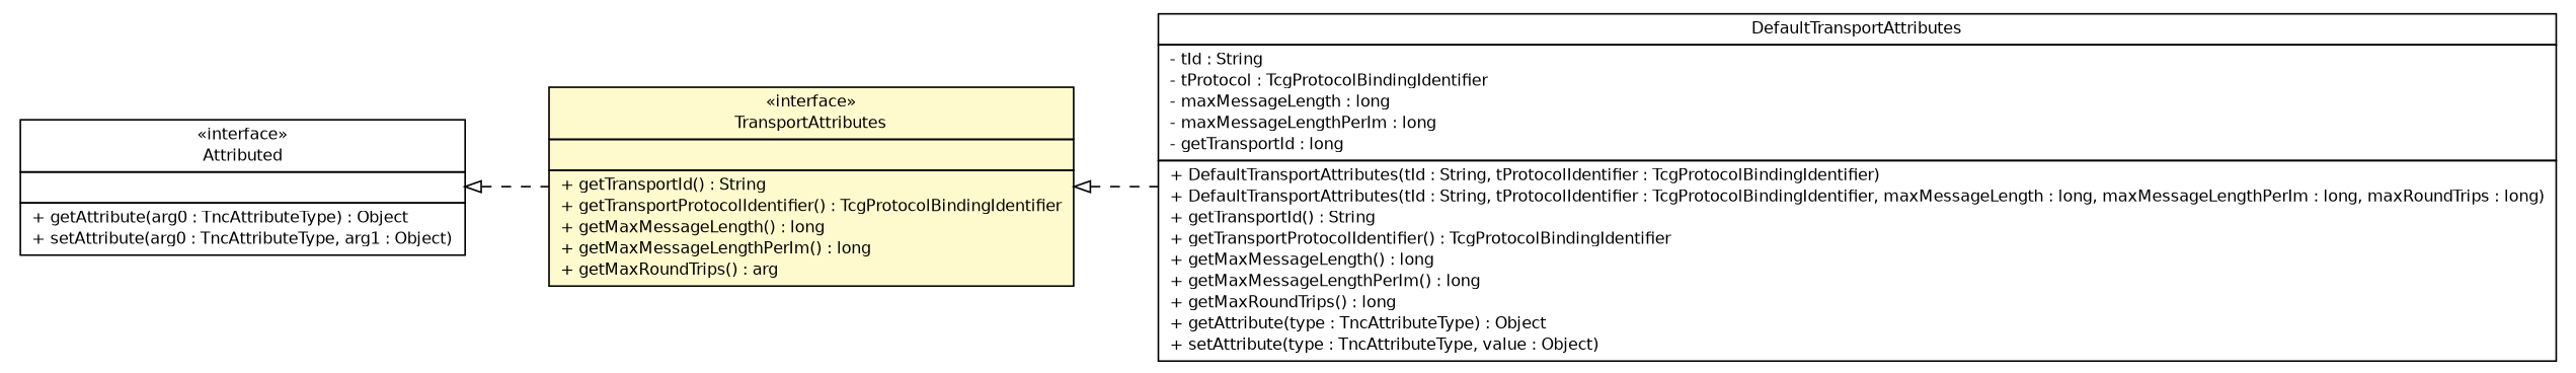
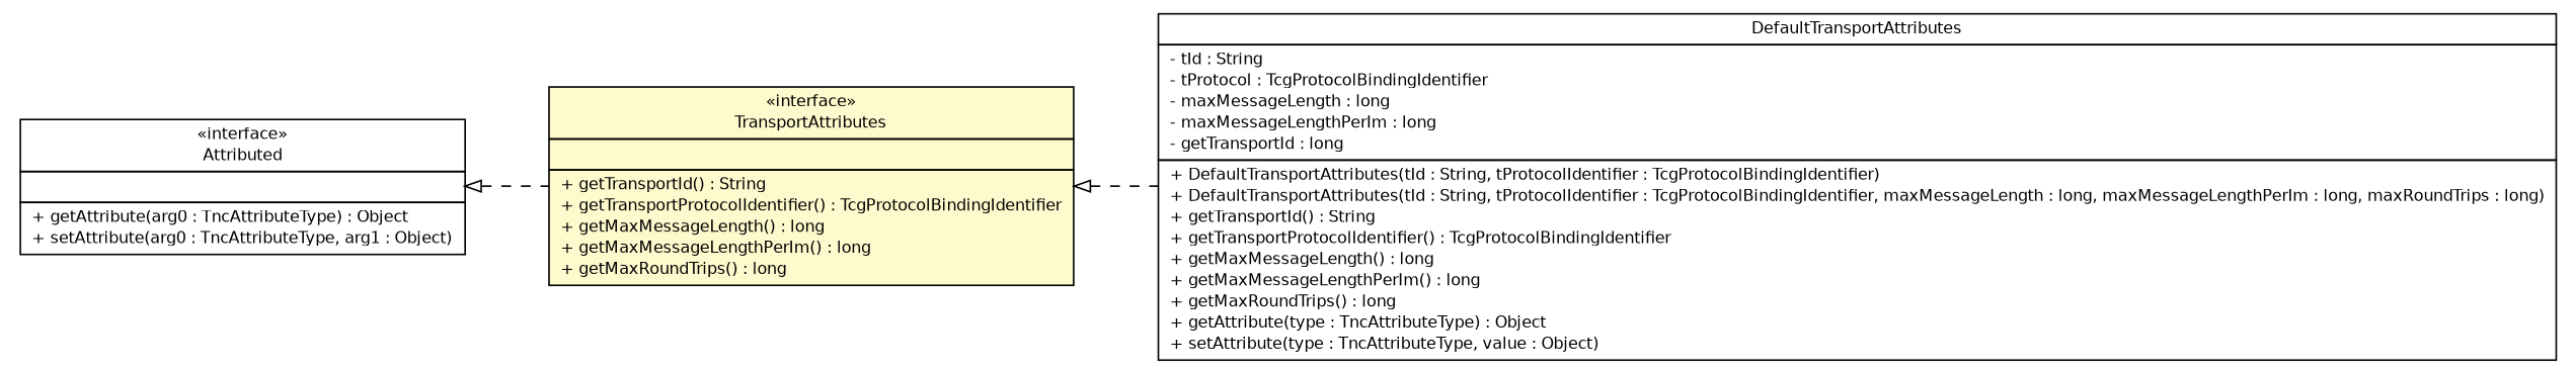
  digraph {
    nodesep=0.25
    rankdir=LR
    ranksep=0.5
    node [fontcolor=black fontname=Helvetica fontsize=10.0 shape=plaintext]
    edge [arrowtail=empty dir=back fontname=Helvetica fontsize=10 headport=p labelfontname=Helvetica labelfontsize=10 style=dashed tailport=p]
    n1 [label=<<table title="de.hsbremen.tc.tnc.transport.DefaultTransportAttributes" border="0" cellborder="1" cellspacing="0" cellpadding="2" port="p" href="./DefaultTransportAttributes.html"> 		<tr><td><table border="0" cellspacing="0" cellpadding="1"> <tr><td align="center" balign="center"> DefaultTransportAttributes </td></tr> 		</table></td></tr> 		<tr><td><table border="0" cellspacing="0" cellpadding="1"> <tr><td align="left" balign="left"> - tId : String </td></tr> <tr><td align="left" balign="left"> - tProtocol : TcgProtocolBindingIdentifier </td></tr> <tr><td align="left" balign="left"> - maxMessageLength : long </td></tr> <tr><td align="left" balign="left"> - maxMessageLengthPerIm : long </td></tr> <tr><td align="left" balign="left"> - getTransportId : long </td></tr> 		</table></td></tr> 		<tr><td><table border="0" cellspacing="0" cellpadding="1"> <tr><td align="left" balign="left"> + DefaultTransportAttributes(tId : String, tProtocolIdentifier : TcgProtocolBindingIdentifier) </td></tr> <tr><td align="left" balign="left"> + DefaultTransportAttributes(tId : String, tProtocolIdentifier : TcgProtocolBindingIdentifier, maxMessageLength : long, maxMessageLengthPerIm : long, maxRoundTrips : long) </td></tr> <tr><td align="left" balign="left"> + getTransportId() : String </td></tr> <tr><td align="left" balign="left"> + getTransportProtocolIdentifier() : TcgProtocolBindingIdentifier </td></tr> <tr><td align="left" balign="left"> + getMaxMessageLength() : long </td></tr> <tr><td align="left" balign="left"> + getMaxMessageLengthPerIm() : long </td></tr> <tr><td align="left" balign="left"> + getMaxRoundTrips() : long </td></tr> <tr><td align="left" balign="left"> + getAttribute(type : TncAttributeType) : Object </td></tr> <tr><td align="left" balign="left"> + setAttribute(type : TncAttributeType, value : Object) </td></tr> 		</table></td></tr> 		</table>>]
-   n2 [label=<<table title="de.hsbremen.tc.tnc.transport.TransportAttributes" border="0" cellborder="1" cellspacing="0" cellpadding="2" port="p" bgcolor="lemonChiffon" href="./TransportAttributes.html"> 		<tr><td><table border="0" cellspacing="0" cellpadding="1"> <tr><td align="center" balign="center"> &#171;interface&#187; </td></tr> <tr><td align="center" balign="center"> TransportAttributes </td></tr> 		</table></td></tr> 		<tr><td><table border="0" cellspacing="0" cellpadding="1"> <tr><td align="left" balign="left">  </td></tr> 		</table></td></tr> 		<tr><td><table border="0" cellspacing="0" cellpadding="1"> <tr><td align="left" balign="left"> + getTransportId() : String </td></tr> <tr><td align="left" balign="left"> + getTransportProtocolIdentifier() : TcgProtocolBindingIdentifier </td></tr> <tr><td align="left" balign="left"> + getMaxMessageLength() : long </td></tr> <tr><td align="left" balign="left"> + getMaxMessageLengthPerIm() : long </td></tr> <tr><td align="left" balign="left"> + getMaxRoundTrips() : arg </td></tr> 		</table></td></tr> 		</table>>]
+   n2 [label=<<table title="de.hsbremen.tc.tnc.transport.TransportAttributes" border="0" cellborder="1" cellspacing="0" cellpadding="2" port="p" bgcolor="lemonChiffon" href="./TransportAttributes.html"> 		<tr><td><table border="0" cellspacing="0" cellpadding="1"> <tr><td align="center" balign="center"> &#171;interface&#187; </td></tr> <tr><td align="center" balign="center"> TransportAttributes </td></tr> 		</table></td></tr> 		<tr><td><table border="0" cellspacing="0" cellpadding="1"> <tr><td align="left" balign="left">  </td></tr> 		</table></td></tr> 		<tr><td><table border="0" cellspacing="0" cellpadding="1"> <tr><td align="left" balign="left"> + getTransportId() : String </td></tr> <tr><td align="left" balign="left"> + getTransportProtocolIdentifier() : TcgProtocolBindingIdentifier </td></tr> <tr><td align="left" balign="left"> + getMaxMessageLength() : long </td></tr> <tr><td align="left" balign="left"> + getMaxMessageLengthPerIm() : long </td></tr> <tr><td align="left" balign="left"> + getMaxRoundTrips() : long </td></tr> 		</table></td></tr> 		</table>>]
    n3 [label=<<table title="de.hsbremen.tc.tnc.attribute.Attributed" border="0" cellborder="1" cellspacing="0" cellpadding="2" port="p" href="http://java.sun.com/j2se/1.4.2/docs/api/de/hsbremen/tc/tnc/attribute/Attributed.html"> 		<tr><td><table border="0" cellspacing="0" cellpadding="1"> <tr><td align="center" balign="center"> &#171;interface&#187; </td></tr> <tr><td align="center" balign="center"> Attributed </td></tr> 		</table></td></tr> 		<tr><td><table border="0" cellspacing="0" cellpadding="1"> <tr><td align="left" balign="left">  </td></tr> 		</table></td></tr> 		<tr><td><table border="0" cellspacing="0" cellpadding="1"> <tr><td align="left" balign="left"> + getAttribute(arg0 : TncAttributeType) : Object </td></tr> <tr><td align="left" balign="left"> + setAttribute(arg0 : TncAttributeType, arg1 : Object) </td></tr> 		</table></td></tr> 		</table>>]
    n2 -> n1
    n3 -> n2
  }
